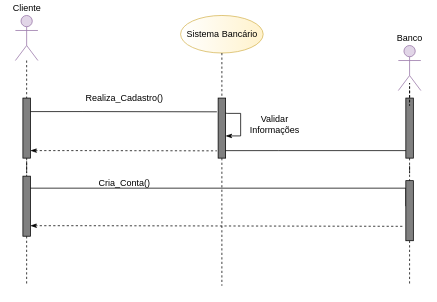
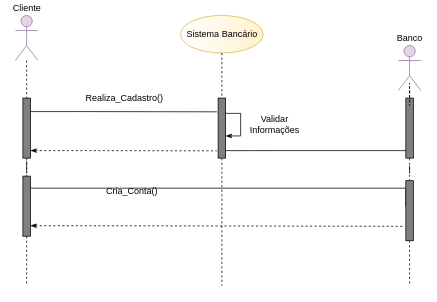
  <mxCell id="0" />
  <mxCell id="1" parent="0" />
  <mxCell id="2" style="edgeStyle=orthogonalEdgeStyle;rounded=0;orthogonalLoop=1;jettySize=auto;html=1;dashed=1;endArrow=none;endFill=0;startArrow=none;" edge="1" parent="1" source="22"><mxGeometry relative="1" as="geometry"><mxPoint x="35" y="380" as="targetPoint" /></mxGeometry></mxCell>
  <mxCell id="3" value="Cliente" style="shape=umlActor;verticalLabelPosition=top;verticalAlign=bottom;html=1;labelPosition=center;align=center;fillColor=#e1d5e7;strokeColor=#9673a6;" vertex="1" parent="1"><mxGeometry x="20" y="20" width="30" height="60" as="geometry" /></mxCell>
  <mxCell id="4" style="edgeStyle=orthogonalEdgeStyle;rounded=0;orthogonalLoop=1;jettySize=auto;html=1;dashed=1;endArrow=none;endFill=0;startArrow=none;" edge="1" parent="1" source="9"><mxGeometry relative="1" as="geometry"><mxPoint x="295" y="380" as="targetPoint" /></mxGeometry></mxCell>
  <mxCell id="5" value="Sistema Bancário" style="ellipse;html=1;fillColor=#fff2cc;strokeColor=#d6b656;gradientColor=#ffffff;gradientDirection=west;" vertex="1" parent="1"><mxGeometry x="240" y="20" width="110" height="50" as="geometry" /></mxCell>
  <mxCell id="6" style="edgeStyle=orthogonalEdgeStyle;rounded=0;orthogonalLoop=1;jettySize=auto;html=1;endArrow=none;endFill=0;entryX=-0.167;entryY=0.479;entryDx=0;entryDy=0;entryPerimeter=0;" edge="1" parent="1"><mxGeometry relative="1" as="geometry"><mxPoint x="288.33" y="148.32" as="targetPoint" /><mxPoint x="40" y="148.029" as="sourcePoint" /><Array as="points"><mxPoint x="110" y="148" /><mxPoint x="110" y="148" /></Array></mxGeometry></mxCell>
  <mxCell id="7" value="" style="html=1;points=[];perimeter=orthogonalPerimeter;fillColor=#808080;" vertex="1" parent="1"><mxGeometry x="30" y="130" width="10" height="80" as="geometry" /></mxCell>
  <mxCell id="8" value="" style="edgeStyle=orthogonalEdgeStyle;rounded=0;orthogonalLoop=1;jettySize=auto;html=1;dashed=1;endArrow=none;endFill=0;" edge="1" parent="1" source="3" target="7"><mxGeometry relative="1" as="geometry"><mxPoint x="35" y="500" as="targetPoint" /><mxPoint x="35" y="80" as="sourcePoint" /></mxGeometry></mxCell>
  <mxCell id="9" value="" style="html=1;points=[];perimeter=orthogonalPerimeter;fillColor=#808080;" vertex="1" parent="1"><mxGeometry x="290" y="130" width="10" height="80" as="geometry" /></mxCell>
  <mxCell id="10" value="" style="edgeStyle=orthogonalEdgeStyle;rounded=0;orthogonalLoop=1;jettySize=auto;html=1;dashed=1;endArrow=none;endFill=0;" edge="1" parent="1" source="5" target="9"><mxGeometry relative="1" as="geometry"><mxPoint x="295" y="500.833" as="targetPoint" /><mxPoint x="295" y="70" as="sourcePoint" /></mxGeometry></mxCell>
- <mxCell id="11" value="Cria_Conta()" style="text;html=1;align=center;verticalAlign=middle;resizable=0;points=[];autosize=1;strokeColor=none;" vertex="1" parent="1"><mxGeometry x="120" y="234" width="90" height="20" as="geometry" /></mxCell>
+ <mxCell id="11" value="Cria_Conta()" style="text;html=1;align=center;verticalAlign=middle;resizable=0;points=[];autosize=1;strokeColor=none;" vertex="1" parent="1"><mxGeometry x="130" y="244" width="90" height="20" as="geometry" /></mxCell>
  <mxCell id="12" style="edgeStyle=orthogonalEdgeStyle;rounded=0;orthogonalLoop=1;jettySize=auto;html=1;endArrow=none;endFill=0;entryX=1.003;entryY=0.12;entryDx=0;entryDy=0;entryPerimeter=0;startArrow=classicThin;startFill=1;" edge="1" parent="1"><mxGeometry relative="1" as="geometry"><mxPoint x="300.03" y="150" as="targetPoint" /><mxPoint x="300" y="180.429" as="sourcePoint" /><Array as="points"><mxPoint x="320" y="180.4" /><mxPoint x="320" y="150.4" /><mxPoint x="302" y="150.4" /></Array></mxGeometry></mxCell>
  <mxCell id="13" value="Validar &lt;br&gt;Informações" style="text;html=1;align=center;verticalAlign=middle;resizable=0;points=[];autosize=1;strokeColor=none;" vertex="1" parent="1"><mxGeometry x="325" y="150" width="80" height="30" as="geometry" /></mxCell>
  <mxCell id="14" style="edgeStyle=orthogonalEdgeStyle;rounded=0;orthogonalLoop=1;jettySize=auto;html=1;endArrow=none;endFill=0;entryX=-0.167;entryY=0.479;entryDx=0;entryDy=0;entryPerimeter=0;startArrow=classicThin;startFill=1;dashed=1;" edge="1" parent="1"><mxGeometry relative="1" as="geometry"><mxPoint x="288.33" y="200.29" as="targetPoint" /><mxPoint x="40" y="199.999" as="sourcePoint" /><Array as="points"><mxPoint x="110" y="199.97" /><mxPoint x="110" y="199.97" /></Array></mxGeometry></mxCell>
  <mxCell id="15" style="edgeStyle=orthogonalEdgeStyle;rounded=0;orthogonalLoop=1;jettySize=auto;html=1;dashed=1;endArrow=none;endFill=0;startArrow=none;" edge="1" parent="1" source="24"><mxGeometry relative="1" as="geometry"><mxPoint x="545" y="380" as="targetPoint" /></mxGeometry></mxCell>
  <mxCell id="16" value="Banco" style="shape=umlActor;verticalLabelPosition=top;verticalAlign=bottom;html=1;labelPosition=center;align=center;fillColor=#e1d5e7;strokeColor=#9673a6;" vertex="1" parent="1"><mxGeometry x="530" y="60" width="30" height="60" as="geometry" /></mxCell>
  <mxCell id="17" value="" style="html=1;points=[];perimeter=orthogonalPerimeter;fillColor=#808080;" vertex="1" parent="1"><mxGeometry x="540" y="130" width="10" height="80" as="geometry" /></mxCell>
  <mxCell id="18" value="" style="edgeStyle=orthogonalEdgeStyle;rounded=0;orthogonalLoop=1;jettySize=auto;html=1;dashed=1;endArrow=none;endFill=0;" edge="1" parent="1" source="16" target="17"><mxGeometry relative="1" as="geometry"><mxPoint x="545" y="500" as="targetPoint" /><mxPoint x="545" y="80" as="sourcePoint" /></mxGeometry></mxCell>
  <mxCell id="19" style="edgeStyle=orthogonalEdgeStyle;rounded=0;orthogonalLoop=1;jettySize=auto;html=1;endArrow=none;endFill=0;" edge="1" parent="1"><mxGeometry relative="1" as="geometry"><mxPoint x="540" y="200" as="targetPoint" /><mxPoint x="300" y="200.029" as="sourcePoint" /><Array as="points"><mxPoint x="370" y="200" /><mxPoint x="370" y="200" /></Array></mxGeometry></mxCell>
  <mxCell id="20" value="Realiza_Cadastro()" style="text;html=1;align=center;verticalAlign=middle;resizable=0;points=[];autosize=1;strokeColor=none;" vertex="1" parent="1"><mxGeometry x="105" y="120" width="120" height="20" as="geometry" /></mxCell>
  <mxCell id="21" style="edgeStyle=orthogonalEdgeStyle;rounded=0;orthogonalLoop=1;jettySize=auto;html=1;entryX=0;entryY=0.425;entryDx=0;entryDy=0;entryPerimeter=0;startArrow=none;startFill=0;endArrow=none;endFill=0;" edge="1" parent="1" source="22" target="24"><mxGeometry relative="1" as="geometry"><Array as="points"><mxPoint x="540" y="250" /></Array></mxGeometry></mxCell>
  <mxCell id="22" value="" style="html=1;points=[];perimeter=orthogonalPerimeter;fillColor=#808080;" vertex="1" parent="1"><mxGeometry x="30" y="234" width="10" height="80" as="geometry" /></mxCell>
  <mxCell id="23" value="" style="edgeStyle=orthogonalEdgeStyle;rounded=0;orthogonalLoop=1;jettySize=auto;html=1;dashed=1;endArrow=none;endFill=0;startArrow=none;" edge="1" parent="1" source="7" target="22"><mxGeometry relative="1" as="geometry"><mxPoint x="35" y="500" as="targetPoint" /><mxPoint x="35" y="210" as="sourcePoint" /></mxGeometry></mxCell>
  <mxCell id="24" value="" style="html=1;points=[];perimeter=orthogonalPerimeter;fillColor=#808080;" vertex="1" parent="1"><mxGeometry x="540" y="240" width="10" height="80" as="geometry" /></mxCell>
  <mxCell id="25" value="" style="edgeStyle=orthogonalEdgeStyle;rounded=0;orthogonalLoop=1;jettySize=auto;html=1;dashed=1;endArrow=none;endFill=0;startArrow=none;" edge="1" parent="1" source="17" target="24"><mxGeometry relative="1" as="geometry"><mxPoint x="545" y="500" as="targetPoint" /><mxPoint x="545" y="210" as="sourcePoint" /></mxGeometry></mxCell>
  <mxCell id="26" style="edgeStyle=orthogonalEdgeStyle;rounded=0;orthogonalLoop=1;jettySize=auto;html=1;endArrow=none;endFill=0;entryX=-0.167;entryY=0.76;entryDx=0;entryDy=0;entryPerimeter=0;startArrow=classicThin;startFill=1;dashed=1;" edge="1" parent="1" target="24"><mxGeometry relative="1" as="geometry"><mxPoint x="288.33" y="300.29" as="targetPoint" /><mxPoint x="40" y="299.999" as="sourcePoint" /><Array as="points"><mxPoint x="110" y="300" /></Array></mxGeometry></mxCell>
